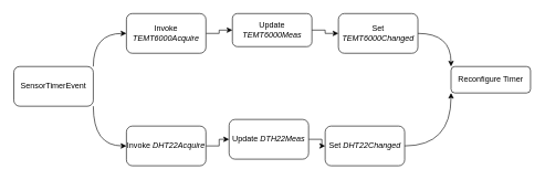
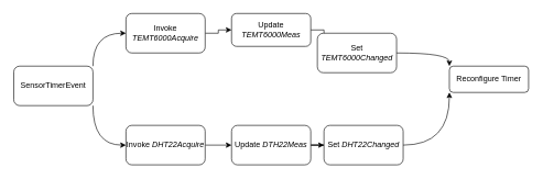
  <mxCell id="0" />
  <mxCell id="1" parent="0" />
  <mxCell id="2" style="edgeStyle=orthogonalEdgeStyle;rounded=0;orthogonalLoop=1;jettySize=auto;html=1;exitX=1;exitY=0;exitDx=0;exitDy=0;entryX=0;entryY=0.5;entryDx=0;entryDy=0;curved=1;" edge="1" parent="1" source="4" target="6"><mxGeometry relative="1" as="geometry" /></mxCell>
  <mxCell id="3" style="edgeStyle=orthogonalEdgeStyle;rounded=0;orthogonalLoop=1;jettySize=auto;html=1;exitX=1;exitY=1;exitDx=0;exitDy=0;entryX=0;entryY=0.5;entryDx=0;entryDy=0;curved=1;" edge="1" parent="1" source="4" target="8"><mxGeometry relative="1" as="geometry" /></mxCell>
  <mxCell id="4" value="SensorTimerEvent" style="rounded=1;whiteSpace=wrap;html=1;" vertex="1" parent="1"><mxGeometry x="20" y="100" width="120" height="60" as="geometry" /></mxCell>
  <mxCell id="5" value="" style="edgeStyle=orthogonalEdgeStyle;rounded=0;orthogonalLoop=1;jettySize=auto;html=1;" edge="1" parent="1" source="6" target="10"><mxGeometry relative="1" as="geometry" /></mxCell>
  <mxCell id="6" value="Invoke &lt;i&gt;TEMT6000Acquire&lt;/i&gt;" style="rounded=1;whiteSpace=wrap;html=1;" vertex="1" parent="1"><mxGeometry x="190" y="20" width="120" height="60" as="geometry" /></mxCell>
  <mxCell id="7" value="" style="edgeStyle=orthogonalEdgeStyle;rounded=0;orthogonalLoop=1;jettySize=auto;html=1;" edge="1" parent="1" source="8" target="14"><mxGeometry relative="1" as="geometry" /></mxCell>
  <mxCell id="8" value="Invoke &lt;i&gt;DHT22Acquire&lt;/i&gt;" style="rounded=1;whiteSpace=wrap;html=1;" vertex="1" parent="1"><mxGeometry x="190" y="190" width="120" height="60" as="geometry" /></mxCell>
  <mxCell id="9" value="" style="edgeStyle=orthogonalEdgeStyle;rounded=0;orthogonalLoop=1;jettySize=auto;html=1;" edge="1" parent="1" source="10" target="12"><mxGeometry relative="1" as="geometry" /></mxCell>
  <mxCell id="10" value="Update &lt;i&gt;TEMT6000Meas&lt;/i&gt;" style="rounded=1;whiteSpace=wrap;html=1;" vertex="1" parent="1"><mxGeometry x="350" y="20" width="120" height="50" as="geometry" /></mxCell>
  <mxCell id="11" style="edgeStyle=orthogonalEdgeStyle;rounded=0;orthogonalLoop=1;jettySize=auto;html=1;entryX=0;entryY=0;entryDx=0;entryDy=0;curved=1;" edge="1" parent="1" source="12" target="17"><mxGeometry relative="1" as="geometry" /></mxCell>
- <mxCell id="12" value="Set &lt;i&gt;TEMT6000Changed&lt;/i&gt;" style="rounded=1;whiteSpace=wrap;html=1;" vertex="1" parent="1"><mxGeometry x="510" y="20" width="120" height="60" as="geometry" /></mxCell>
+ <mxCell id="12" value="Set &lt;i&gt;TEMT6000Changed&lt;/i&gt;" style="rounded=1;whiteSpace=wrap;html=1;" vertex="1" parent="1"><mxGeometry x="480" y="50" width="120" height="60" as="geometry" /></mxCell>
  <mxCell id="13" value="" style="edgeStyle=orthogonalEdgeStyle;rounded=0;orthogonalLoop=1;jettySize=auto;html=1;" edge="1" parent="1" source="14" target="16"><mxGeometry relative="1" as="geometry" /></mxCell>
- <mxCell id="14" value="Update &lt;i&gt;DTH22Meas&lt;/i&gt;" style="rounded=1;whiteSpace=wrap;html=1;" vertex="1" parent="1"><mxGeometry x="345" y="180" width="120" height="60" as="geometry" /></mxCell>
+ <mxCell id="14" value="Update &lt;i&gt;DTH22Meas&lt;/i&gt;" style="rounded=1;whiteSpace=wrap;html=1;" vertex="1" parent="1"><mxGeometry x="350" y="190" width="120" height="60" as="geometry" /></mxCell>
  <mxCell id="15" style="edgeStyle=orthogonalEdgeStyle;rounded=0;orthogonalLoop=1;jettySize=auto;html=1;entryX=0;entryY=1;entryDx=0;entryDy=0;curved=1;" edge="1" parent="1" source="16" target="17"><mxGeometry relative="1" as="geometry" /></mxCell>
  <mxCell id="16" value="Set &lt;i&gt;DHT22Changed&lt;/i&gt;" style="rounded=1;whiteSpace=wrap;html=1;" vertex="1" parent="1"><mxGeometry x="490" y="190" width="120" height="60" as="geometry" /></mxCell>
  <mxCell id="17" value="Reconfigure Timer" style="rounded=1;whiteSpace=wrap;html=1;" vertex="1" parent="1"><mxGeometry x="680" y="100" width="120" height="40" as="geometry" /></mxCell>
